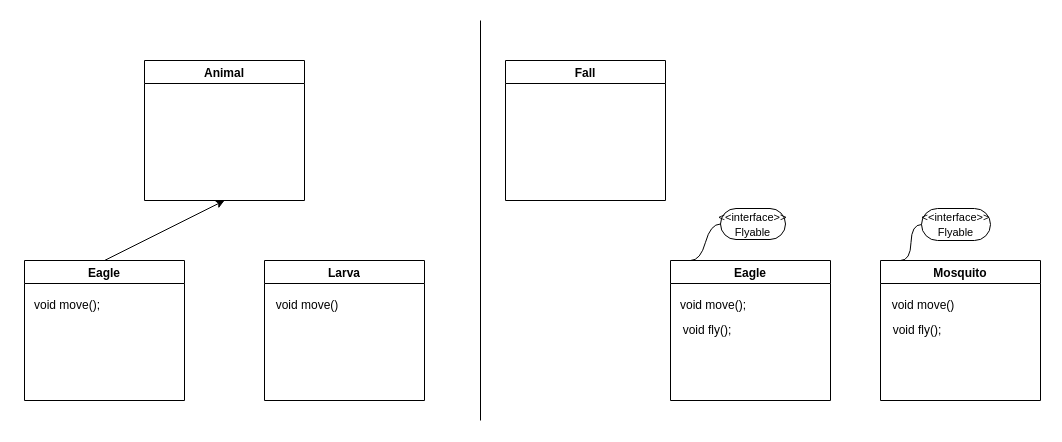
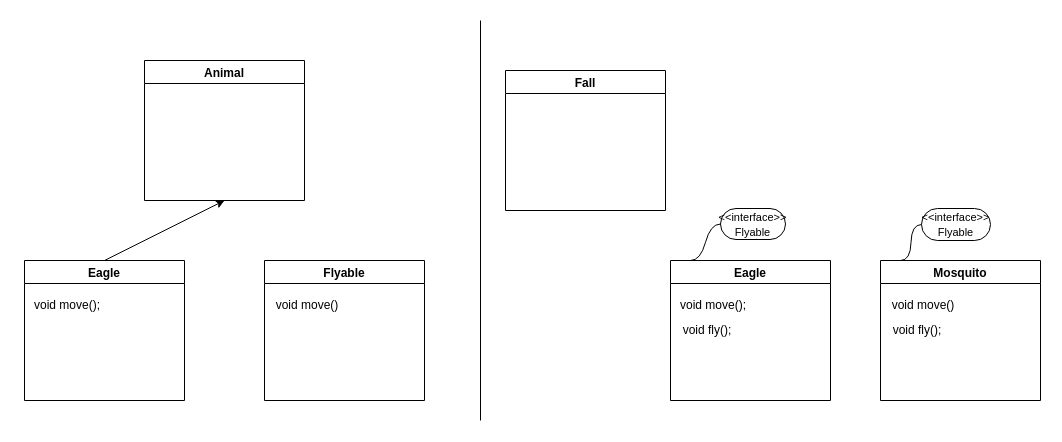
  <mxCell id="0" />
  <mxCell id="1" parent="0" />
  <mxCell id="2" value="Animal" style="swimlane;" vertex="1" parent="1"><mxGeometry x="144" y="60" width="160" height="140" as="geometry" /></mxCell>
- <mxCell id="3" value="Larva" style="swimlane;" vertex="1" parent="1"><mxGeometry x="264" y="260" width="160" height="140" as="geometry" /></mxCell>
+ <mxCell id="3" value="Flyable" style="swimlane;" vertex="1" parent="1"><mxGeometry x="264" y="260" width="160" height="140" as="geometry" /></mxCell>
  <mxCell id="4" value="void move()&lt;span style=&quot;color: rgba(0, 0, 0, 0); font-family: monospace; font-size: 0px; text-align: start;&quot;&gt;%3CmxGraphModel%3E%3Croot%3E%3CmxCell%20id%3D%220%22%2F%3E%3CmxCell%20id%3D%221%22%20parent%3D%220%22%2F%3E%3CmxCell%20id%3D%222%22%20value%3D%22%22%20style%3D%22endArrow%3Dclassic%3Bhtml%3D1%3Brounded%3D0%3BexitX%3D0.5%3BexitY%3D0%3BexitDx%3D0%3BexitDy%3D0%3B%22%20edge%3D%221%22%20parent%3D%221%22%3E%3CmxGeometry%20width%3D%2250%22%20height%3D%2250%22%20relative%3D%221%22%20as%3D%22geometry%22%3E%3CmxPoint%20x%3D%2280%22%20y%3D%22240%22%20as%3D%22sourcePoint%22%2F%3E%3CmxPoint%20x%3D%22200%22%20y%3D%22180%22%20as%3D%22targetPoint%22%2F%3E%3C%2FmxGeometry%3E%3C%2FmxCell%3E%3C%2Froot%3E%3C%2FmxGraphModel%3&lt;/span&gt;" style="text;html=1;strokeColor=none;fillColor=none;align=center;verticalAlign=middle;whiteSpace=wrap;rounded=0;" vertex="1" parent="3"><mxGeometry x="-4" y="30" width="94" height="30" as="geometry" /></mxCell>
  <mxCell id="5" value="Eagle" style="swimlane;" vertex="1" parent="1"><mxGeometry x="24" y="260" width="160" height="140" as="geometry" /></mxCell>
  <mxCell id="6" value="void move();&lt;span style=&quot;color: rgba(0, 0, 0, 0); font-family: monospace; font-size: 0px; text-align: start;&quot;&gt;%3CmxGraphModel%3E%3Croot%3E%3CmxCell%20id%3D%220%22%2F%3E%3CmxCell%20id%3D%221%22%20parent%3D%220%22%2F%3E%3CmxCell%20id%3D%222%22%20value%3D%22%22%20style%3D%22endArrow%3Dclassic%3Bhtml%3D1%3Brounded%3D0%3BexitX%3D0.5%3BexitY%3D0%3BexitDx%3D0%3BexitDy%3D0%3B%22%20edge%3D%221%22%20parent%3D%221%22%3E%3CmxGeometry%20width%3D%2250%22%20height%3D%2250%22%20relative%3D%221%22%20as%3D%22geometry%22%3E%3CmxPoint%20x%3D%2280%22%20y%3D%22240%22%20as%3D%22sourcePoint%22%2F%3E%3CmxPoint%20x%3D%22200%22%20y%3D%22180%22%20as%3D%22targetPoint%22%2F%3E%3C%2FmxGeometry%3E%3C%2FmxCell%3E%3C%2Froot%3E%3C%2FmxGraphModel%3E&lt;/span&gt;" style="text;html=1;strokeColor=none;fillColor=none;align=center;verticalAlign=middle;whiteSpace=wrap;rounded=0;" vertex="1" parent="5"><mxGeometry x="-4" y="30" width="94" height="30" as="geometry" /></mxCell>
  <mxCell id="7" value="" style="endArrow=classic;html=1;rounded=0;exitX=0.5;exitY=0;exitDx=0;exitDy=0;" edge="1" parent="1" source="5"><mxGeometry width="50" height="50" relative="1" as="geometry"><mxPoint x="174" y="250" as="sourcePoint" /><mxPoint x="224" y="200" as="targetPoint" /></mxGeometry></mxCell>
  <mxCell id="8" value="" style="endArrow=none;html=1;rounded=0;" edge="1" parent="1"><mxGeometry width="50" height="50" relative="1" as="geometry"><mxPoint x="480" y="420" as="sourcePoint" /><mxPoint x="480" y="20" as="targetPoint" /></mxGeometry></mxCell>
- <mxCell id="9" value="Fall" style="swimlane;" vertex="1" parent="1"><mxGeometry x="505" y="60" width="160" height="140" as="geometry" /></mxCell>
+ <mxCell id="9" value="Fall" style="swimlane;" vertex="1" parent="1"><mxGeometry x="505" y="70" width="160" height="140" as="geometry" /></mxCell>
  <mxCell id="10" value="Eagle" style="swimlane;" vertex="1" parent="1"><mxGeometry x="670" y="260" width="160" height="140" as="geometry" /></mxCell>
  <mxCell id="11" value="void move();&lt;span style=&quot;color: rgba(0, 0, 0, 0); font-family: monospace; font-size: 0px; text-align: start;&quot;&gt;%3CmxGraphModel%3E%3Croot%3E%3CmxCell%20id%3D%220%22%2F%3E%3CmxCell%20id%3D%221%22%20parent%3D%220%22%2F%3E%3CmxCell%20id%3D%222%22%20value%3D%22%22%20style%3D%22endArrow%3Dclassic%3Bhtml%3D1%3Brounded%3D0%3BexitX%3D0.5%3BexitY%3D0%3BexitDx%3D0%3BexitDy%3D0%3B%22%20edge%3D%221%22%20parent%3D%221%22%3E%3CmxGeometry%20width%3D%2250%22%20height%3D%2250%22%20relative%3D%221%22%20as%3D%22geometry%22%3E%3CmxPoint%20x%3D%2280%22%20y%3D%22240%22%20as%3D%22sourcePoint%22%2F%3E%3CmxPoint%20x%3D%22200%22%20y%3D%22180%22%20as%3D%22targetPoint%22%2F%3E%3C%2FmxGeometry%3E%3C%2FmxCell%3E%3C%2Froot%3E%3C%2FmxGraphModel%3E&lt;/span&gt;" style="text;html=1;strokeColor=none;fillColor=none;align=center;verticalAlign=middle;whiteSpace=wrap;rounded=0;" vertex="1" parent="10"><mxGeometry x="-4" y="30" width="94" height="30" as="geometry" /></mxCell>
  <mxCell id="12" value="void fly();&lt;span style=&quot;color: rgba(0, 0, 0, 0); font-family: monospace; font-size: 0px; text-align: start;&quot;&gt;%3CmxGraphModel%3E%3Croot%3E%3CmxCell%20id%3D%220%22%2F%3E%3CmxCell%20id%3D%221%22%20parent%3D%220%22%2F%3E%3CmxCell%20id%3D%222%22%20value%3D%22%22%20style%3D%22endArrow%3Dclassic%3Bhtml%3D1%3Brounded%3D0%3BexitX%3D0.5%3BexitY%3D0%3BexitDx%3D0%3BexitDy%3D0%3B%22%20edge%3D%221%22%20parent%3D%221%22%3E%3CmxGeometry%20width%3D%2250%22%20height%3D%2250%22%20relative%3D%221%22%20as%3D%22geometry%22%3E%3CmxPoint%20x%3D%2280%22%20y%3D%22240%22%20as%3D%22sourcePoint%22%2F%3E%3CmxPoint%20x%3D%22200%22%20y%3D%22180%22%20as%3D%22targetPoint%22%2F%3E%3C%2FmxGeometry%3E%3C%2FmxCell%3E%3C%2Froot%3E%3C%2FmxGraphModel%3E&lt;/span&gt;" style="text;html=1;strokeColor=none;fillColor=none;align=center;verticalAlign=middle;whiteSpace=wrap;rounded=0;" vertex="1" parent="10"><mxGeometry x="-10" y="55" width="94" height="30" as="geometry" /></mxCell>
  <mxCell id="13" value="Mosquito" style="swimlane;" vertex="1" parent="1"><mxGeometry x="880" y="260" width="160" height="140" as="geometry" /></mxCell>
  <mxCell id="14" value="void move()&lt;span style=&quot;color: rgba(0, 0, 0, 0); font-family: monospace; font-size: 0px; text-align: start;&quot;&gt;%3CmxGraphModel%3E%3Croot%3E%3CmxCell%20id%3D%220%22%2F%3E%3CmxCell%20id%3D%221%22%20parent%3D%220%22%2F%3E%3CmxCell%20id%3D%222%22%20value%3D%22%22%20style%3D%22endArrow%3Dclassic%3Bhtml%3D1%3Brounded%3D0%3BexitX%3D0.5%3BexitY%3D0%3BexitDx%3D0%3BexitDy%3D0%3B%22%20edge%3D%221%22%20parent%3D%221%22%3E%3CmxGeometry%20width%3D%2250%22%20height%3D%2250%22%20relative%3D%221%22%20as%3D%22geometry%22%3E%3CmxPoint%20x%3D%2280%22%20y%3D%22240%22%20as%3D%22sourcePoint%22%2F%3E%3CmxPoint%20x%3D%22200%22%20y%3D%22180%22%20as%3D%22targetPoint%22%2F%3E%3C%2FmxGeometry%3E%3C%2FmxCell%3E%3C%2Froot%3E%3C%2FmxGraphModel%3&lt;/span&gt;" style="text;html=1;strokeColor=none;fillColor=none;align=center;verticalAlign=middle;whiteSpace=wrap;rounded=0;" vertex="1" parent="13"><mxGeometry x="-4" y="30" width="94" height="30" as="geometry" /></mxCell>
  <mxCell id="15" value="void fly();&lt;span style=&quot;color: rgba(0, 0, 0, 0); font-family: monospace; font-size: 0px; text-align: start;&quot;&gt;%3CmxGraphModel%3E%3Croot%3E%3CmxCell%20id%3D%220%22%2F%3E%3CmxCell%20id%3D%221%22%20parent%3D%220%22%2F%3E%3CmxCell%20id%3D%222%22%20value%3D%22%22%20style%3D%22endArrow%3Dclassic%3Bhtml%3D1%3Brounded%3D0%3BexitX%3D0.5%3BexitY%3D0%3BexitDx%3D0%3BexitDy%3D0%3B%22%20edge%3D%221%22%20parent%3D%221%22%3E%3CmxGeometry%20width%3D%2250%22%20height%3D%2250%22%20relative%3D%221%22%20as%3D%22geometry%22%3E%3CmxPoint%20x%3D%2280%22%20y%3D%22240%22%20as%3D%22sourcePoint%22%2F%3E%3CmxPoint%20x%3D%22200%22%20y%3D%22180%22%20as%3D%22targetPoint%22%2F%3E%3C%2FmxGeometry%3E%3C%2FmxCell%3E%3C%2Froot%3E%3C%2FmxGraphModel%3E&lt;/span&gt;" style="text;html=1;strokeColor=none;fillColor=none;align=center;verticalAlign=middle;whiteSpace=wrap;rounded=0;" vertex="1" parent="13"><mxGeometry x="-10" y="55" width="94" height="30" as="geometry" /></mxCell>
  <mxCell id="16" value="&lt;font style=&quot;font-size: 11px;&quot;&gt;&amp;lt;&amp;lt;interface&amp;gt;&amp;gt;&lt;br&gt;Flyable&lt;/font&gt;" style="whiteSpace=wrap;html=1;rounded=1;arcSize=50;align=center;verticalAlign=middle;strokeWidth=1;autosize=1;spacing=4;treeFolding=1;treeMoving=1;newEdgeStyle={&quot;edgeStyle&quot;:&quot;entityRelationEdgeStyle&quot;,&quot;startArrow&quot;:&quot;none&quot;,&quot;endArrow&quot;:&quot;none&quot;,&quot;segment&quot;:10,&quot;curved&quot;:1};" vertex="1" parent="1"><mxGeometry x="720" y="208" width="65" height="31" as="geometry" /></mxCell>
  <mxCell id="17" value="" style="edgeStyle=entityRelationEdgeStyle;startArrow=none;endArrow=none;segment=10;curved=1;rounded=0;" edge="1" target="16" parent="1"><mxGeometry relative="1" as="geometry"><mxPoint x="690" y="260" as="sourcePoint" /></mxGeometry></mxCell>
  <mxCell id="18" value="&lt;font style=&quot;font-size: 11px;&quot;&gt;&amp;lt;&amp;lt;interface&amp;gt;&amp;gt;&lt;br&gt;Flyable&lt;/font&gt;" style="whiteSpace=wrap;html=1;rounded=1;arcSize=50;align=center;verticalAlign=middle;strokeWidth=1;autosize=1;spacing=4;treeFolding=1;treeMoving=1;newEdgeStyle={&quot;edgeStyle&quot;:&quot;entityRelationEdgeStyle&quot;,&quot;startArrow&quot;:&quot;none&quot;,&quot;endArrow&quot;:&quot;none&quot;,&quot;segment&quot;:10,&quot;curved&quot;:1};direction=west;" vertex="1" parent="1"><mxGeometry x="921" y="208" width="69" height="32" as="geometry" /></mxCell>
  <mxCell id="19" value="" style="edgeStyle=entityRelationEdgeStyle;startArrow=none;endArrow=none;segment=10;curved=1;rounded=0;" edge="1" parent="1" target="18"><mxGeometry relative="1" as="geometry"><mxPoint x="900" y="260" as="sourcePoint" /></mxGeometry></mxCell>
